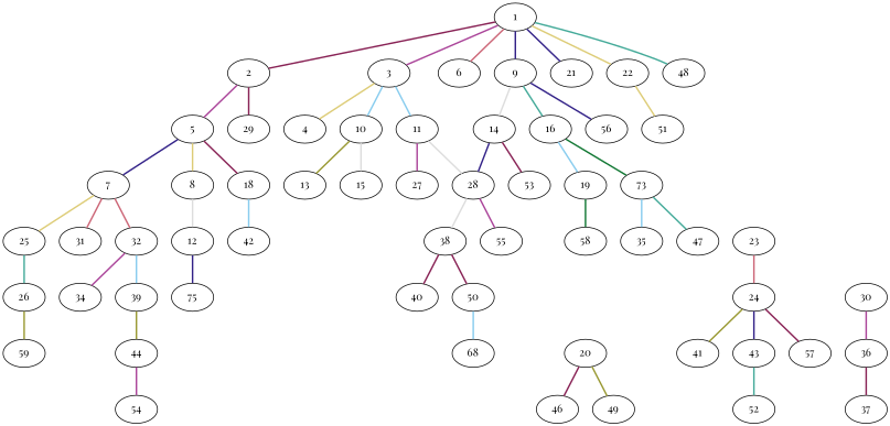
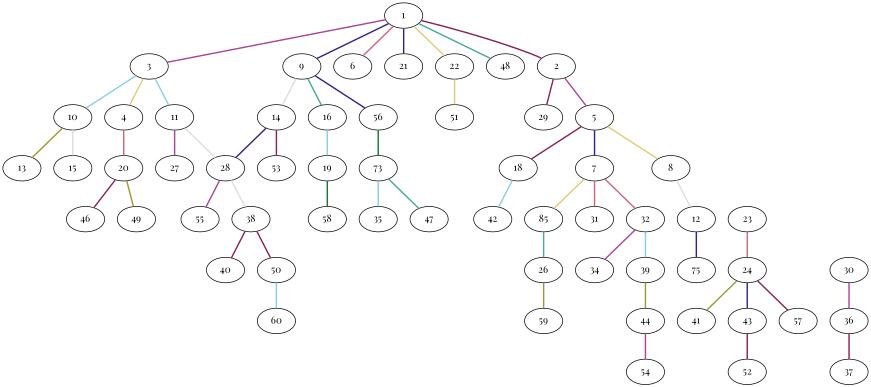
  graph {
    fontname="Playfair Display"
    rankdir=BT
    node [fontname="Playfair Display"]
    edge [color="#882255" fontname="Playfair Display" style=bold]
    2
    1
    3
    4
    5
    6
    7
    8
    9
    10
    11
    12
    13
    14
    15
    16
    18
    19
    20
    21
    22
    24
    23
-   25
+   25 [label=85]
    26
    27
    28
    29
    31
    32
    n31 [label=73]
    34
    35
    36
    30
    37
    38
    39
    40
    41
    42
    43
    44
    n44 [label=75]
    46
    47
    48
    49
    50
    51
    52
    53
    54
    55
    56
    57
    58
    59
-   60 [label=68]
+   60
    2 -- 1
    3 -- 1 [color="#AA4499"]
    4 -- 3 [color="#DDCC77"]
    5 -- 2 [color="#AA4499"]
    6 -- 1 [color="#CC6677"]
    7 -- 5 [color="#332288"]
    8 -- 5 [color="#DDCC77"]
    9 -- 1 [color="#332288"]
    10 -- 3 [color="#88CCEE"]
    11 -- 3 [color="#88CCEE"]
    12 -- 8 [color="#DDDDDD"]
    13 -- 10 [color="#999933"]
    14 -- 9 [color="#DDDDDD"]
    15 -- 10 [color="#DDDDDD"]
    16 -- 9 [color="#44AA99"]
    18 -- 5
    19 -- 16 [color="#88CCEE"]
+   20 -- 4 [color="#CC6677"]
    21 -- 1 [color="#332288"]
    22 -- 1 [color="#DDCC77"]
    24 -- 23 [color="#CC6677"]
    25 -- 7 [color="#DDCC77"]
    26 -- 25 [color="#44AA99"]
    27 -- 11 [color="#AA4499"]
    28 -- 11 [color="#DDDDDD"]
    28 -- 14 [color="#332288"]
    29 -- 2
    31 -- 7 [color="#CC6677"]
    32 -- 7 [color="#CC6677"]
-   n31 -- 16 [color="#117733"]
+   n31 -- 56 [color="#117733"]
    34 -- 32 [color="#AA4499"]
    35 -- n31 [color="#88CCEE"]
    36 -- 30 [color="#AA4499"]
    37 -- 36
    38 -- 28 [color="#DDDDDD"]
    39 -- 32 [color="#88CCEE"]
    40 -- 38
    41 -- 24 [color="#999933"]
    42 -- 18 [color="#88CCEE"]
    43 -- 24 [color="#332288"]
    44 -- 39 [color="#999933"]
    n44 -- 12 [color="#332288"]
    46 -- 20
    47 -- n31 [color="#44AA99"]
    48 -- 1 [color="#44AA99"]
    49 -- 20 [color="#999933"]
    50 -- 38
    51 -- 22 [color="#DDCC77"]
-   52 -- 43 [color="#44AA99"]
+   52 -- 43
    53 -- 14
    54 -- 44 [color="#AA4499"]
    55 -- 28 [color="#AA4499"]
    56 -- 9 [color="#332288"]
    57 -- 24
    58 -- 19 [color="#117733"]
    59 -- 26 [color="#999933"]
    60 -- 50 [color="#88CCEE"]
  }
